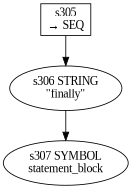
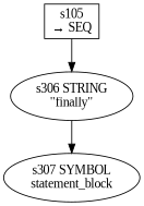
  digraph {
    rankdir=TB
    fontname="Liberation Serif"
    node [fontname="Liberation Serif"]
    edge [color=black fontname="Liberation Serif"]
-   n1 [fixedsize=false label="s305\n&rarr; SEQ" peripheries=1 shape=record]
+   n1 [fixedsize=false label="s105\n&rarr; SEQ" peripheries=1 shape=record]
    n2 [label="s306 STRING\n\"finally\""]
    n3 [label="s307 SYMBOL\nstatement_block"]
    n1 -> n2
    n2 -> n3
  }
